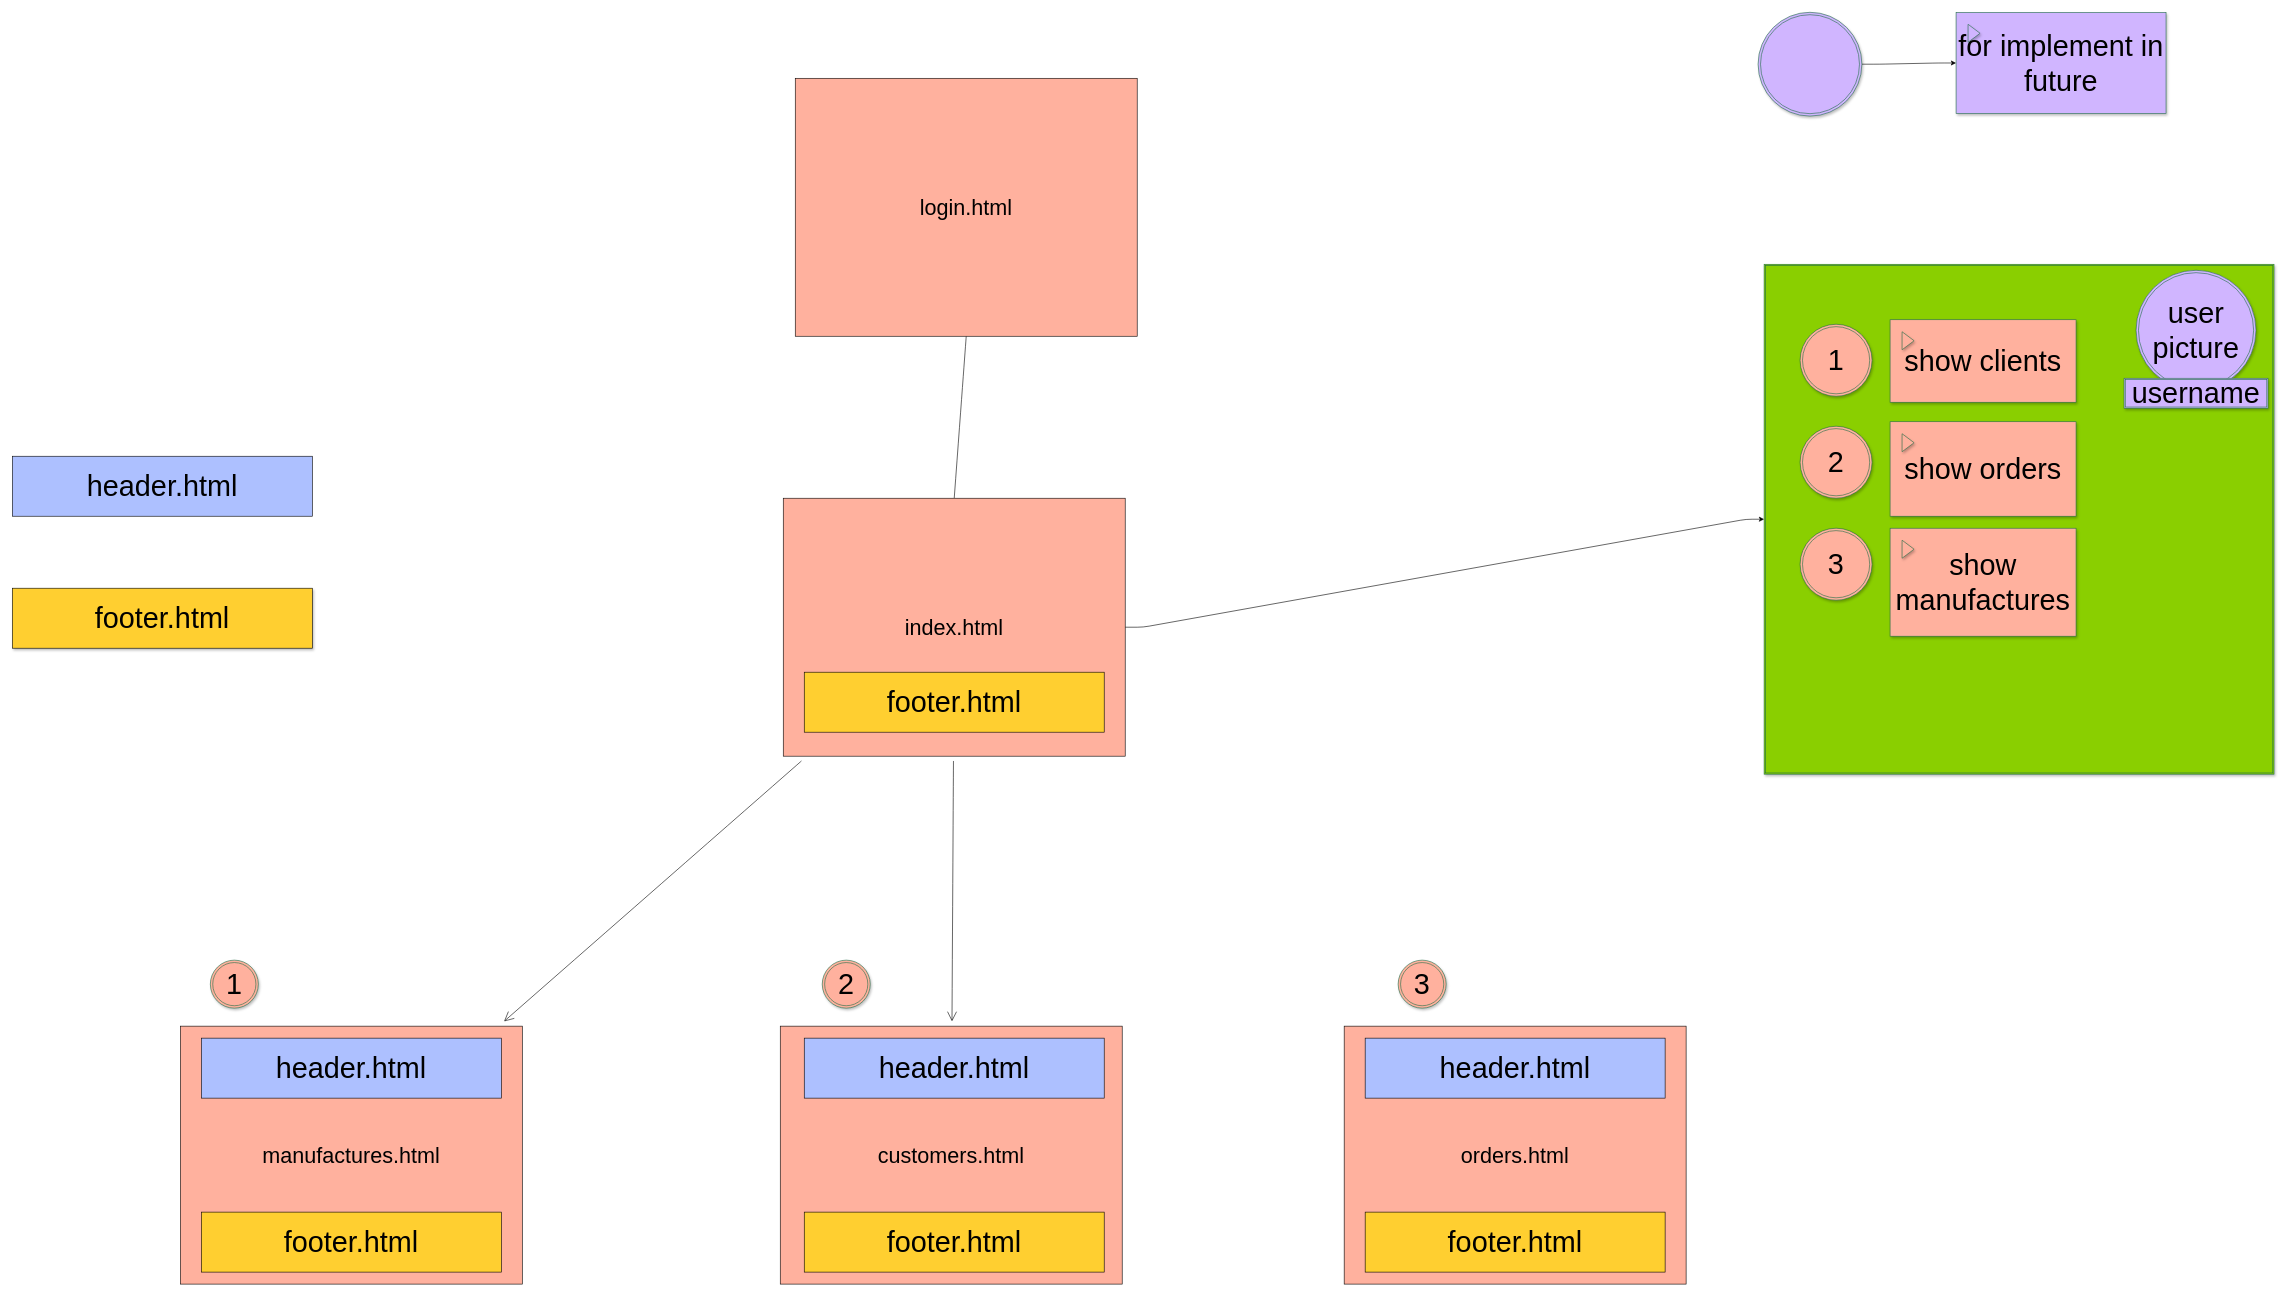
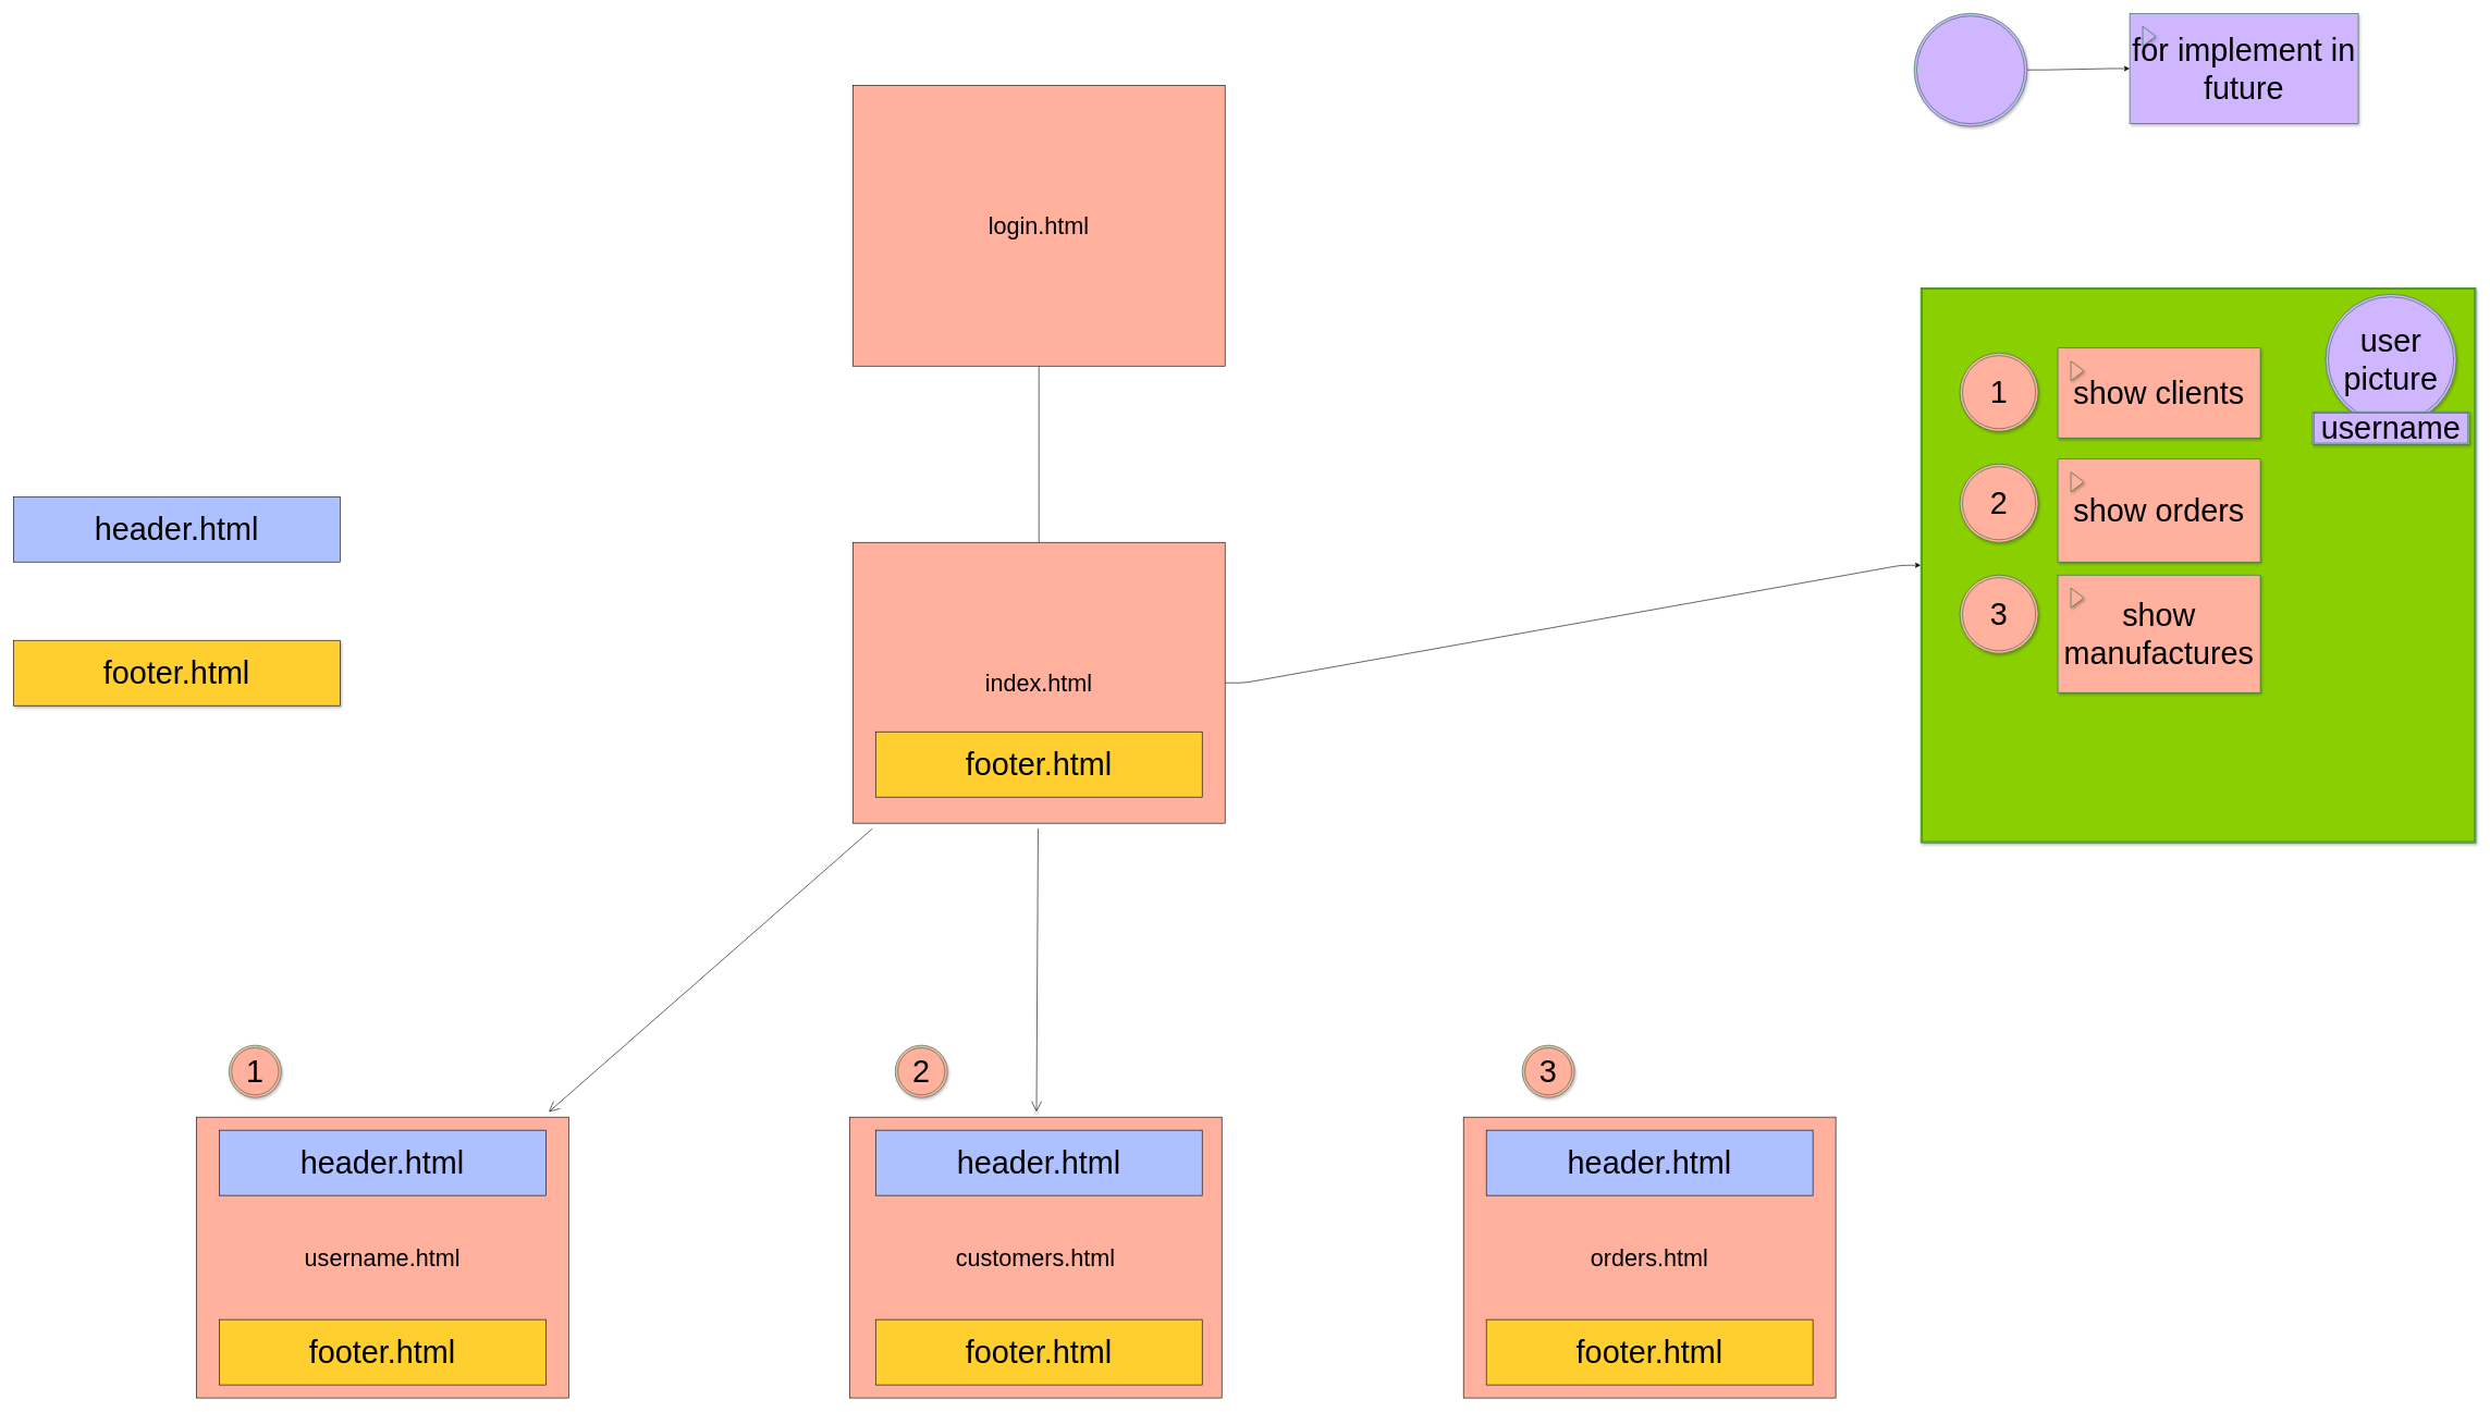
  <mxCell id="0" />
  <mxCell id="1" parent="0" />
  <mxCell id="2" style="edgeStyle=none;curved=1;rounded=0;orthogonalLoop=1;jettySize=auto;html=1;exitX=0.5;exitY=1;exitDx=0;exitDy=0;entryX=0.5;entryY=0;entryDx=0;entryDy=0;fontSize=36;endArrow=none;startSize=14;endSize=14;sourcePerimeterSpacing=8;targetPerimeterSpacing=8;" parent="1" source="3" target="11" edge="1"><mxGeometry relative="1" as="geometry" /></mxCell>
- <mxCell id="3" value="&lt;font style=&quot;font-size: 36px;&quot;&gt;login.html&lt;/font&gt;" style="rounded=0;whiteSpace=wrap;html=1;fillColor=#FFB19E;" parent="1" vertex="1"><mxGeometry x="1325" y="130" width="570" height="430" as="geometry" /></mxCell>
+ <mxCell id="3" value="&lt;font style=&quot;font-size: 36px;&quot;&gt;login.html&lt;/font&gt;" style="rounded=0;whiteSpace=wrap;html=1;fillColor=#FFB19E;" parent="1" vertex="1"><mxGeometry x="1305" y="130" width="570" height="430" as="geometry" /></mxCell>
  <mxCell id="4" style="edgeStyle=none;curved=1;rounded=0;orthogonalLoop=1;jettySize=auto;html=1;fontSize=36;endArrow=open;startSize=14;endSize=14;sourcePerimeterSpacing=8;targetPerimeterSpacing=8;" parent="1" source="11" target="22" edge="1"><mxGeometry relative="1" as="geometry" /></mxCell>
  <mxCell id="5" style="edgeStyle=none;curved=1;rounded=0;orthogonalLoop=1;jettySize=auto;html=1;fontSize=36;endArrow=open;startSize=14;endSize=14;sourcePerimeterSpacing=8;targetPerimeterSpacing=8;" parent="1" source="11" target="18" edge="1"><mxGeometry relative="1" as="geometry" /></mxCell>
  <mxCell id="6" style="edgeStyle=entityRelationEdgeStyle;html=1;exitX=1;exitY=0.5;exitDx=0;exitDy=0;entryX=0;entryY=0.5;entryDx=0;entryDy=0;fontSize=48;elbow=vertical;strokeColor=#000000;" parent="1" source="11" target="9" edge="1"><mxGeometry relative="1" as="geometry" /></mxCell>
  <mxCell id="7" value="&lt;font style=&quot;font-size: 48px;&quot;&gt;header.html&lt;/font&gt;" style="rounded=0;whiteSpace=wrap;html=1;fillColor=#ADC0FF;" parent="1" vertex="1"><mxGeometry x="20" y="760" width="500" height="100" as="geometry" /></mxCell>
  <mxCell id="8" value="&lt;font style=&quot;font-size: 48px;&quot;&gt;footer.html&lt;/font&gt;" style="rounded=0;whiteSpace=wrap;html=1;shadow=1;fillColor=#FFCF30;" parent="1" vertex="1"><mxGeometry x="20" y="980" width="500" height="100" as="geometry" /></mxCell>
  <mxCell id="9" value="" style="shape=ext;double=1;whiteSpace=wrap;html=1;aspect=fixed;shadow=1;strokeColor=#206E47;fontSize=48;fillColor=#8ACF00;" parent="1" vertex="1"><mxGeometry x="2940" y="440" width="850" height="850" as="geometry" /></mxCell>
  <mxCell id="10" value="" style="group" parent="1" vertex="1" connectable="0"><mxGeometry x="1305" y="830" width="570" height="430" as="geometry" /></mxCell>
  <mxCell id="11" value="&lt;font style=&quot;font-size: 36px;&quot;&gt;index.html&lt;/font&gt;" style="rounded=0;whiteSpace=wrap;html=1;fillColor=#FFB19E;" parent="10" vertex="1"><mxGeometry width="570" height="430" as="geometry" /></mxCell>
  <mxCell id="12" value="&lt;font style=&quot;font-size: 48px;&quot;&gt;footer.html&lt;/font&gt;" style="rounded=0;whiteSpace=wrap;html=1;fillColor=#FFCF30;" parent="10" vertex="1"><mxGeometry x="35" y="290" width="500" height="100" as="geometry" /></mxCell>
  <mxCell id="13" value="" style="group" parent="1" vertex="1" connectable="0"><mxGeometry x="2240" y="1710" width="570" height="430" as="geometry" /></mxCell>
  <mxCell id="14" value="&lt;font style=&quot;font-size: 36px;&quot;&gt;orders.html&lt;br&gt;&lt;/font&gt;" style="rounded=0;whiteSpace=wrap;html=1;fontSize=36;fillColor=#FFB19E;" parent="13" vertex="1"><mxGeometry width="570" height="430" as="geometry" /></mxCell>
  <mxCell id="15" value="&lt;font style=&quot;font-size: 48px;&quot;&gt;header.html&lt;/font&gt;" style="rounded=0;whiteSpace=wrap;html=1;fillColor=#ADC0FF;" parent="13" vertex="1"><mxGeometry x="35" y="20" width="500" height="100" as="geometry" /></mxCell>
  <mxCell id="16" value="&lt;font style=&quot;font-size: 48px;&quot;&gt;footer.html&lt;/font&gt;" style="rounded=0;whiteSpace=wrap;html=1;fillColor=#FFCF30;" parent="13" vertex="1"><mxGeometry x="35" y="310" width="500" height="100" as="geometry" /></mxCell>
  <mxCell id="17" value="" style="group" parent="1" vertex="1" connectable="0"><mxGeometry x="1300" y="1710" width="570" height="430" as="geometry" /></mxCell>
  <mxCell id="18" value="customers.html" style="rounded=0;whiteSpace=wrap;html=1;fontSize=36;fillColor=#FFB19E;" parent="17" vertex="1"><mxGeometry width="570" height="430" as="geometry" /></mxCell>
  <mxCell id="19" value="&lt;font style=&quot;font-size: 48px;&quot;&gt;header.html&lt;/font&gt;" style="rounded=0;whiteSpace=wrap;html=1;fillColor=#ADC0FF;" parent="17" vertex="1"><mxGeometry x="40" y="20" width="500" height="100" as="geometry" /></mxCell>
  <mxCell id="20" value="&lt;font style=&quot;font-size: 48px;&quot;&gt;footer.html&lt;/font&gt;" style="rounded=0;whiteSpace=wrap;html=1;fillColor=#FFCF30;" parent="17" vertex="1"><mxGeometry x="40" y="310" width="500" height="100" as="geometry" /></mxCell>
  <mxCell id="21" value="" style="group" parent="1" vertex="1" connectable="0"><mxGeometry x="300" y="1710" width="570" height="430" as="geometry" /></mxCell>
- <mxCell id="22" value="manufactures.html" style="rounded=0;whiteSpace=wrap;html=1;fontSize=36;fillColor=#FFB19E;" parent="21" vertex="1"><mxGeometry width="570" height="430" as="geometry" /></mxCell>
+ <mxCell id="22" value="username.html" style="rounded=0;whiteSpace=wrap;html=1;fontSize=36;fillColor=#FFB19E;" parent="21" vertex="1"><mxGeometry width="570" height="430" as="geometry" /></mxCell>
  <mxCell id="23" value="&lt;font style=&quot;font-size: 48px;&quot;&gt;header.html&lt;/font&gt;" style="rounded=0;whiteSpace=wrap;html=1;fillColor=#ADC0FF;" parent="21" vertex="1"><mxGeometry x="35" y="20" width="500" height="100" as="geometry" /></mxCell>
  <mxCell id="24" value="&lt;font style=&quot;font-size: 48px;&quot;&gt;footer.html&lt;/font&gt;" style="rounded=0;whiteSpace=wrap;html=1;fillColor=#FFCF30;" parent="21" vertex="1"><mxGeometry x="35" y="310" width="500" height="100" as="geometry" /></mxCell>
  <mxCell id="25" value="1" style="ellipse;shape=doubleEllipse;whiteSpace=wrap;html=1;aspect=fixed;shadow=1;strokeColor=#206E47;fontSize=48;fillColor=#FFB19E;" parent="1" vertex="1"><mxGeometry x="3000" y="540" width="120" height="120" as="geometry" /></mxCell>
  <mxCell id="26" value="2" style="ellipse;shape=doubleEllipse;whiteSpace=wrap;html=1;aspect=fixed;shadow=1;strokeColor=#206E47;fontSize=48;fillColor=#FFB19E;" parent="1" vertex="1"><mxGeometry x="3000" y="710" width="120" height="120" as="geometry" /></mxCell>
  <mxCell id="27" value="3" style="ellipse;shape=doubleEllipse;whiteSpace=wrap;html=1;aspect=fixed;shadow=1;strokeColor=#206E47;fontSize=48;fillColor=#FFB19E;" parent="1" vertex="1"><mxGeometry x="3000" y="880" width="120" height="120" as="geometry" /></mxCell>
  <mxCell id="28" value="1" style="ellipse;shape=doubleEllipse;whiteSpace=wrap;html=1;aspect=fixed;shadow=1;strokeColor=#206E47;fontSize=48;fillColor=#FFB19E;" parent="1" vertex="1"><mxGeometry x="350" y="1600" width="80" height="80" as="geometry" /></mxCell>
  <mxCell id="29" value="2" style="ellipse;shape=doubleEllipse;whiteSpace=wrap;html=1;aspect=fixed;shadow=1;strokeColor=#206E47;fontSize=48;fillColor=#FFB19E;" parent="1" vertex="1"><mxGeometry x="1370" y="1600" width="80" height="80" as="geometry" /></mxCell>
  <mxCell id="30" value="3" style="ellipse;shape=doubleEllipse;whiteSpace=wrap;html=1;aspect=fixed;shadow=1;strokeColor=#206E47;fontSize=48;fillColor=#FFB19E;" parent="1" vertex="1"><mxGeometry x="2330" y="1600" width="80" height="80" as="geometry" /></mxCell>
  <mxCell id="31" value="show clients" style="html=1;whiteSpace=wrap;container=1;recursiveResize=0;collapsible=0;shadow=1;strokeColor=#206E47;fontSize=48;fillColor=#FFB19E;" parent="1" vertex="1"><mxGeometry x="3150" y="532.5" width="310" height="137.5" as="geometry" /></mxCell>
  <mxCell id="32" value="" style="triangle;html=1;whiteSpace=wrap;shadow=1;strokeColor=#206E47;fontSize=48;fillColor=#FFB19E;" parent="31" vertex="1"><mxGeometry x="20" y="20" width="20" height="30" as="geometry" /></mxCell>
  <mxCell id="33" value="show orders" style="html=1;whiteSpace=wrap;container=1;recursiveResize=0;collapsible=0;shadow=1;strokeColor=#206E47;fontSize=48;fillColor=#FFB19E;" parent="1" vertex="1"><mxGeometry x="3150" y="702.5" width="310" height="157.5" as="geometry" /></mxCell>
  <mxCell id="34" value="" style="triangle;html=1;whiteSpace=wrap;shadow=1;strokeColor=#206E47;fontSize=48;fillColor=#FFB19E;" parent="33" vertex="1"><mxGeometry x="20" y="20" width="20" height="30" as="geometry" /></mxCell>
  <mxCell id="35" value="show manufactures" style="html=1;whiteSpace=wrap;container=1;recursiveResize=0;collapsible=0;shadow=1;strokeColor=#206E47;fontSize=48;fillColor=#FFB19E;" parent="1" vertex="1"><mxGeometry x="3150" y="880" width="310" height="180" as="geometry" /></mxCell>
  <mxCell id="36" value="" style="triangle;html=1;whiteSpace=wrap;shadow=1;strokeColor=#206E47;fontSize=48;fillColor=#FFB19E;" parent="35" vertex="1"><mxGeometry x="20" y="20" width="20" height="30" as="geometry" /></mxCell>
  <mxCell id="37" value="user picture" style="ellipse;shape=doubleEllipse;whiteSpace=wrap;html=1;aspect=fixed;shadow=1;strokeColor=#206E47;fontSize=48;fillColor=#D0B5FF;" parent="1" vertex="1"><mxGeometry x="3560" y="450" width="200" height="200" as="geometry" /></mxCell>
  <mxCell id="38" value="username" style="shape=ext;double=1;rounded=0;whiteSpace=wrap;html=1;shadow=1;strokeColor=#206E47;fontSize=48;fillColor=#D0B5FF;" parent="1" vertex="1"><mxGeometry x="3540" y="630" width="240" height="50" as="geometry" /></mxCell>
  <mxCell id="39" style="edgeStyle=entityRelationEdgeStyle;html=1;exitX=1;exitY=0.5;exitDx=0;exitDy=0;strokeColor=#000000;fontSize=48;elbow=vertical;" parent="1" source="40" target="41" edge="1"><mxGeometry relative="1" as="geometry"><mxPoint x="3350" y="106" as="targetPoint" /></mxGeometry></mxCell>
  <mxCell id="40" value="" style="ellipse;shape=doubleEllipse;whiteSpace=wrap;html=1;aspect=fixed;shadow=1;strokeColor=#206E47;fontSize=48;fillColor=#D0B5FF;" parent="1" vertex="1"><mxGeometry x="2930" y="20" width="173" height="173" as="geometry" /></mxCell>
  <mxCell id="41" value="for implement in future" style="html=1;whiteSpace=wrap;container=1;recursiveResize=0;collapsible=0;shadow=1;strokeColor=#206E47;fontSize=48;fillColor=#D0B5FF;" parent="1" vertex="1"><mxGeometry x="3260" y="20" width="350" height="169" as="geometry" /></mxCell>
  <mxCell id="42" value="" style="triangle;html=1;whiteSpace=wrap;shadow=1;strokeColor=#206E47;fontSize=48;fillColor=#D0B5FF;" parent="41" vertex="1"><mxGeometry x="20" y="20" width="20" height="30" as="geometry" /></mxCell>
